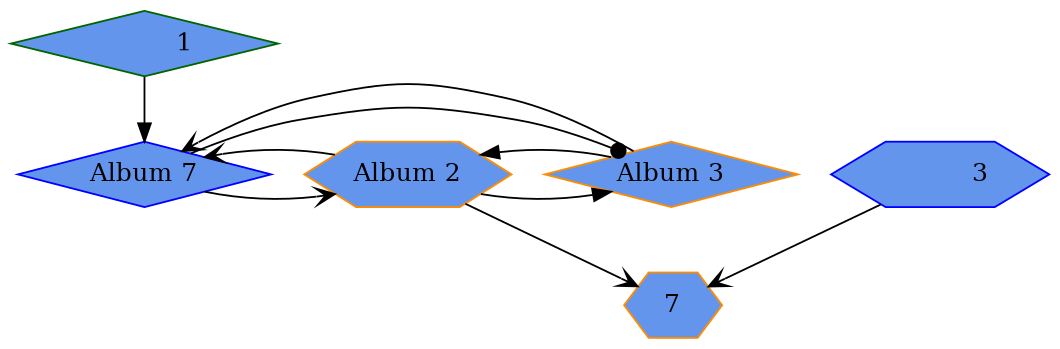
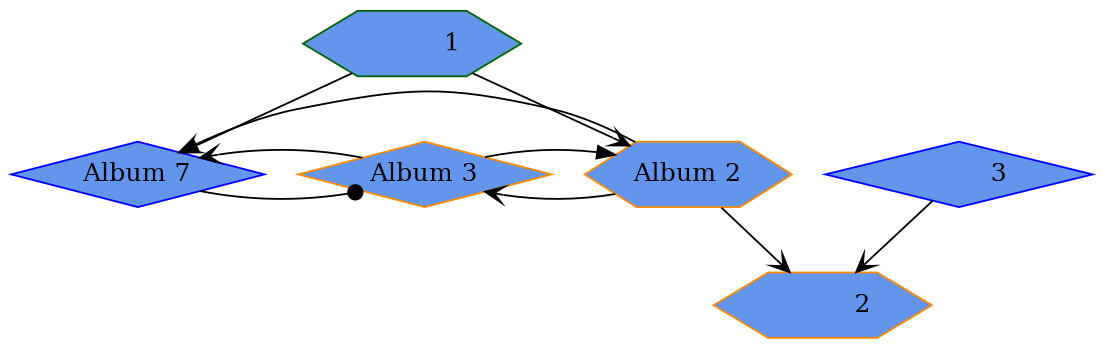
  digraph {
    fontname="DejaVu Serif"
    node [color=darkorange fillcolor=cornflowerblue fontname="DejaVu Serif" shape=diamond style=filled]
    edge [arrowhead=vee fontname="DejaVu Serif"]
    n1 [color=blue label="Album 7"]
    n2 [label="Album 2" shape=hexagon]
    n3 [label="Album 3"]
-   n4 [label=7 shape=hexagon]
-   n5 [color=darkgreen label="           1 "]
-   n6 [color=blue label="           3 " shape=hexagon]
+   n4 [label="           2 " shape=hexagon]
+   n5 [color=darkgreen label="           1 " shape=hexagon]
+   n6 [color=blue label="           3 "]
    subgraph sub_1 {
      rank=same
      n1
      n2
      n3
    }
-   n1 -> n2
+   n5 -> n2
    n1 -> n3 [arrowhead=dot]
-   n2 -> n1
-   n2 -> n3 [arrowhead=normal]
+   n2 -> n1 [arrowhead=normal]
+   n2 -> n3
    n2 -> n4
    n3 -> n1
    n3 -> n2 [arrowhead=normal]
-   n5 -> n1 [arrowhead=normal]
+   n5 -> n1
    n6 -> n4
  }
